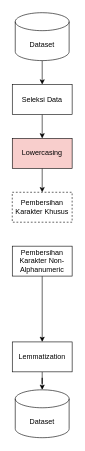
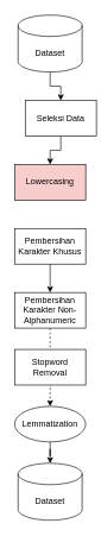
  <mxCell id="0" />
  <mxCell id="1" parent="0" />
  <mxCell id="2" value="" style="edgeStyle=orthogonalEdgeStyle;rounded=0;orthogonalLoop=1;jettySize=auto;html=1;" edge="1" parent="1" source="3" target="5"><mxGeometry relative="1" as="geometry" /></mxCell>
  <mxCell id="3" value="Dataset" style="shape=cylinder3;whiteSpace=wrap;html=1;boundedLbl=1;backgroundOutline=1;size=15;" vertex="1" parent="1"><mxGeometry x="25" y="20" width="90" height="80" as="geometry" /></mxCell>
  <mxCell id="4" value="" style="edgeStyle=orthogonalEdgeStyle;rounded=0;orthogonalLoop=1;jettySize=auto;html=1;" edge="1" parent="1" source="5" target="7"><mxGeometry relative="1" as="geometry" /></mxCell>
- <mxCell id="5" value="Seleksi Data" style="html=1;dashed=0;whiteSpace=wrap;" vertex="1" parent="1"><mxGeometry x="20" y="140" width="100" height="50" as="geometry" /></mxCell>
- <mxCell id="6" value="" style="edgeStyle=orthogonalEdgeStyle;rounded=0;orthogonalLoop=1;jettySize=auto;html=1;" edge="1" parent="1" source="7" target="9"><mxGeometry relative="1" as="geometry" /></mxCell>
+ <mxCell id="5" value="Seleksi Data" style="html=1;dashed=0;whiteSpace=wrap;" vertex="1" parent="1"><mxGeometry x="35" y="140" width="100" height="50" as="geometry" /></mxCell>
  <mxCell id="7" value="Lowercasing" style="html=1;dashed=0;whiteSpace=wrap;fillColor=#f8cecc;" vertex="1" parent="1"><mxGeometry x="20" y="230" width="100" height="50" as="geometry" /></mxCell>
- <mxCell id="9" value="Pembersihan Karakter Khusus" style="html=1;dashed=1;whiteSpace=wrap;" vertex="1" parent="1"><mxGeometry x="20" y="320" width="100" height="50" as="geometry" /></mxCell>
- <mxCell id="10" value="" style="edgeStyle=orthogonalEdgeStyle;rounded=0;orthogonalLoop=1;jettySize=auto;html=1;" edge="1" parent="1" source="11" target="14"><mxGeometry relative="1" as="geometry" /></mxCell>
+ <mxCell id="8" value="" style="edgeStyle=orthogonalEdgeStyle;rounded=0;orthogonalLoop=1;jettySize=auto;html=1;" edge="1" parent="1" source="9" target="11"><mxGeometry relative="1" as="geometry" /></mxCell>
+ <mxCell id="9" value="Pembersihan Karakter Khusus" style="html=1;dashed=0;whiteSpace=wrap;" vertex="1" parent="1"><mxGeometry x="20" y="320" width="100" height="50" as="geometry" /></mxCell>
+ <mxCell id="10" value="" style="edgeStyle=orthogonalEdgeStyle;rounded=0;orthogonalLoop=1;jettySize=auto;html=1;dashed=1;" edge="1" parent="1" source="11" target="14"><mxGeometry relative="1" as="geometry" /></mxCell>
  <mxCell id="11" value="Pembersihan Karakter Non-Alphanumeric" style="html=1;dashed=0;whiteSpace=wrap;" vertex="1" parent="1"><mxGeometry x="20" y="410" width="100" height="50" as="geometry" /></mxCell>
+ <mxCell id="12" value="Stopword Removal" style="html=1;dashed=0;whiteSpace=wrap;" vertex="1" parent="1"><mxGeometry x="20" y="490" width="100" height="50" as="geometry" /></mxCell>
  <mxCell id="13" value="" style="edgeStyle=orthogonalEdgeStyle;rounded=0;orthogonalLoop=1;jettySize=auto;html=1;" edge="1" parent="1" source="14" target="15"><mxGeometry relative="1" as="geometry" /></mxCell>
- <mxCell id="14" value="Lemmatization" style="html=1;dashed=0;whiteSpace=wrap;" vertex="1" parent="1"><mxGeometry x="20" y="570" width="100" height="50" as="geometry" /></mxCell>
+ <mxCell id="14" value="Lemmatization" style="ellipse;html=1;dashed=0;whiteSpace=wrap;" vertex="1" parent="1"><mxGeometry x="20" y="570" width="100" height="50" as="geometry" /></mxCell>
  <mxCell id="15" value="Dataset" style="shape=cylinder3;whiteSpace=wrap;html=1;boundedLbl=1;backgroundOutline=1;size=15;" vertex="1" parent="1"><mxGeometry x="25" y="650" width="90" height="80" as="geometry" /></mxCell>
